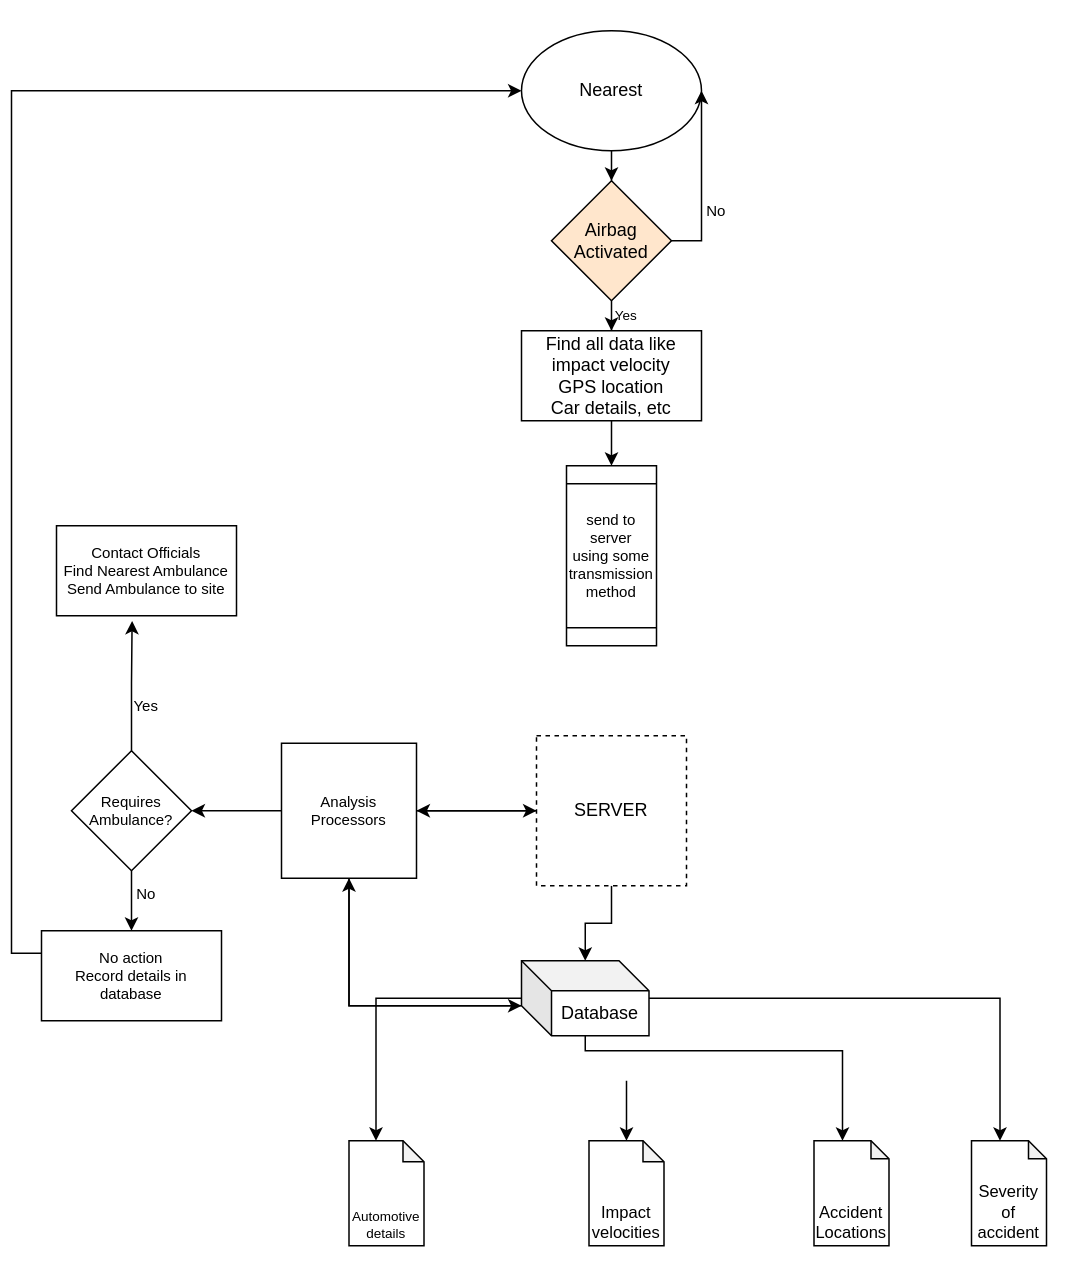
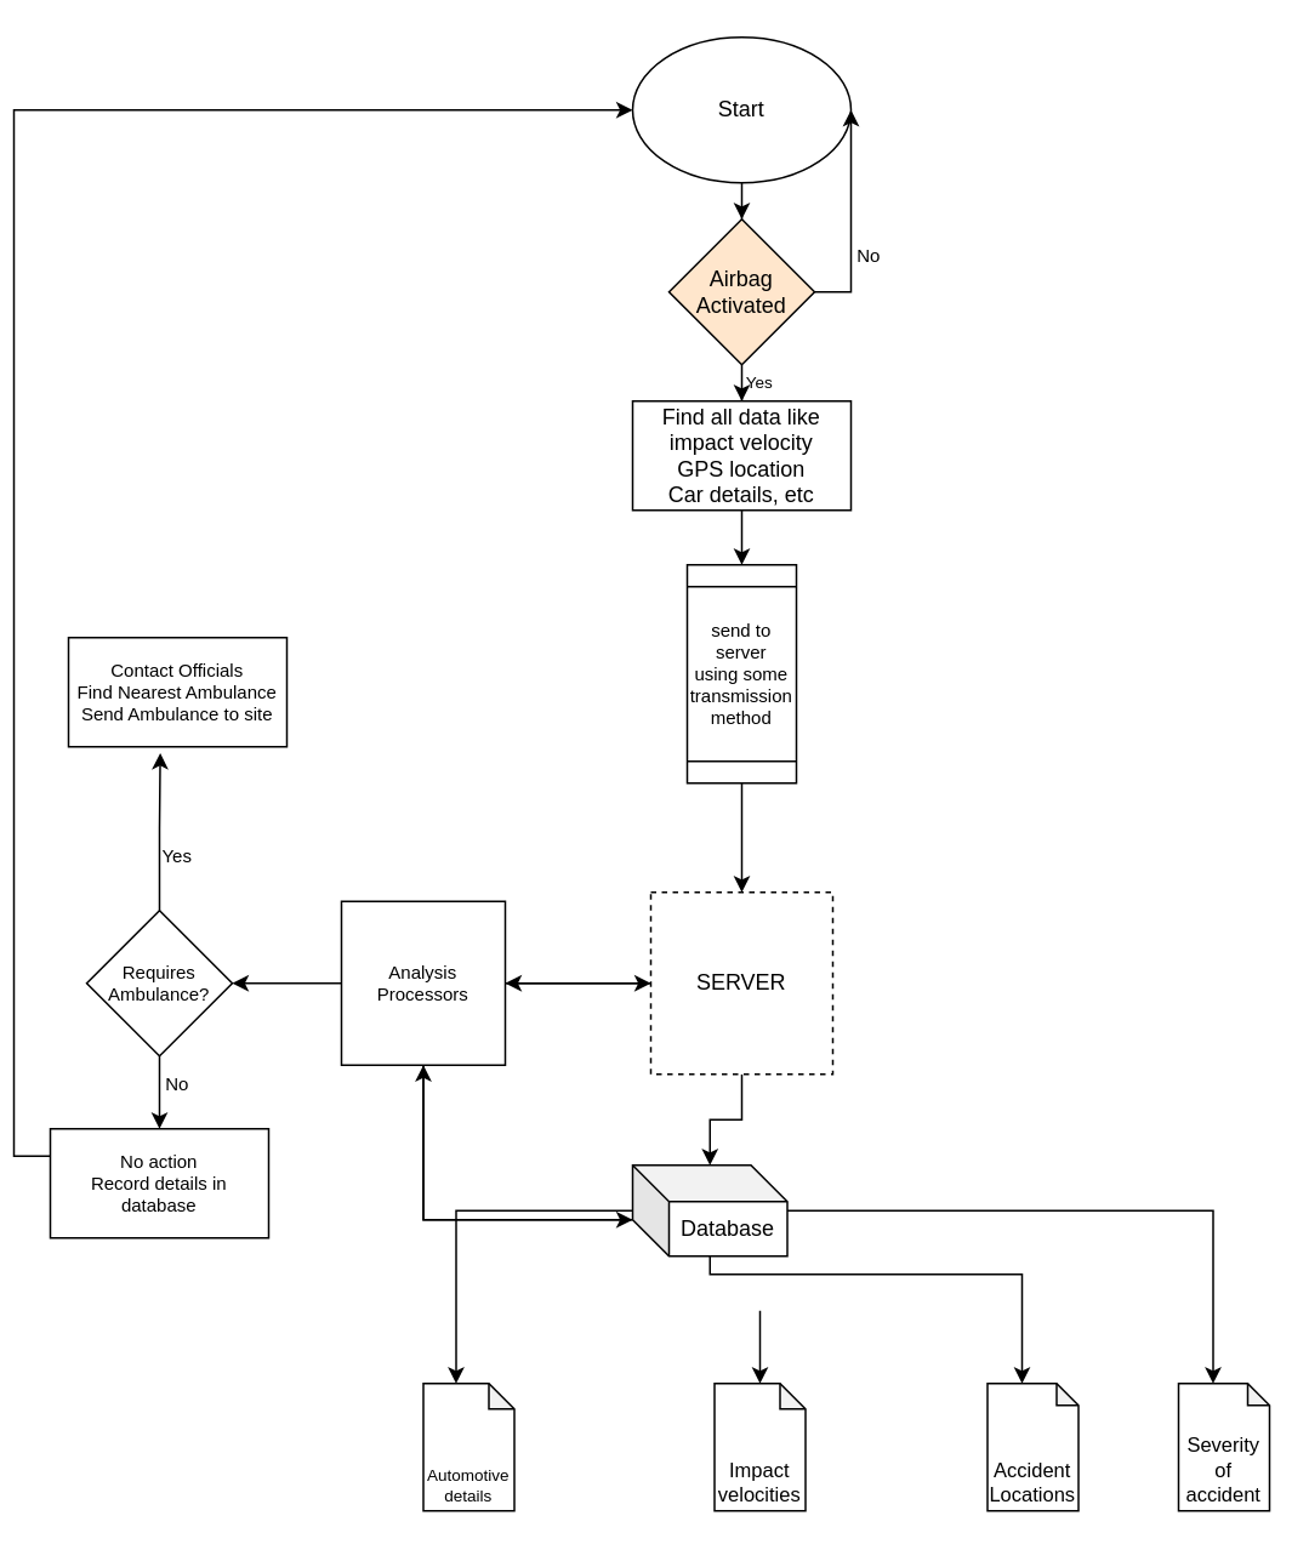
  <mxCell id="0" />
  <mxCell id="1" parent="0" />
  <mxCell id="2" style="edgeStyle=orthogonalEdgeStyle;rounded=0;orthogonalLoop=1;jettySize=auto;html=1;" edge="1" parent="1" source="3" target="6"><mxGeometry relative="1" as="geometry" /></mxCell>
- <mxCell id="3" value="Nearest" style="ellipse;whiteSpace=wrap;html=1;" vertex="1" parent="1"><mxGeometry x="340" y="20" width="120" height="80" as="geometry" /></mxCell>
+ <mxCell id="3" value="Start" style="ellipse;whiteSpace=wrap;html=1;" vertex="1" parent="1"><mxGeometry x="340" y="20" width="120" height="80" as="geometry" /></mxCell>
  <mxCell id="4" style="edgeStyle=orthogonalEdgeStyle;rounded=0;orthogonalLoop=1;jettySize=auto;html=1;" edge="1" parent="1" source="6" target="8"><mxGeometry relative="1" as="geometry" /></mxCell>
  <mxCell id="5" style="edgeStyle=orthogonalEdgeStyle;rounded=0;orthogonalLoop=1;jettySize=auto;html=1;exitX=1;exitY=0.5;exitDx=0;exitDy=0;entryX=1;entryY=0.5;entryDx=0;entryDy=0;fontSize=10;" edge="1" parent="1" source="6" target="3"><mxGeometry relative="1" as="geometry" /></mxCell>
  <mxCell id="6" value="Airbag Activated&lt;br&gt;" style="rhombus;whiteSpace=wrap;html=1;fillColor=#ffe6cc;" vertex="1" parent="1"><mxGeometry x="360" y="120" width="80" height="80" as="geometry" /></mxCell>
  <mxCell id="7" style="edgeStyle=orthogonalEdgeStyle;rounded=0;orthogonalLoop=1;jettySize=auto;html=1;" edge="1" parent="1" source="8" target="10"><mxGeometry relative="1" as="geometry" /></mxCell>
  <mxCell id="8" value="Find all data like&lt;br&gt;impact velocity&lt;br&gt;GPS location&lt;br&gt;Car details, etc&lt;br&gt;" style="rounded=0;whiteSpace=wrap;html=1;" vertex="1" parent="1"><mxGeometry x="340" y="220" width="120" height="60" as="geometry" /></mxCell>
+ <mxCell id="9" style="edgeStyle=orthogonalEdgeStyle;rounded=0;orthogonalLoop=1;jettySize=auto;html=1;entryX=0.5;entryY=0;entryDx=0;entryDy=0;" edge="1" parent="1" source="10" target="13"><mxGeometry relative="1" as="geometry" /></mxCell>
  <mxCell id="10" value="send to server&lt;br style=&quot;font-size: 10px;&quot;&gt;using some transmission method&lt;br style=&quot;font-size: 10px;&quot;&gt;" style="shape=process;whiteSpace=wrap;html=1;backgroundOutline=1;direction=south;fontSize=10;" vertex="1" parent="1"><mxGeometry x="370" y="310" width="60" height="120" as="geometry" /></mxCell>
  <mxCell id="11" style="edgeStyle=orthogonalEdgeStyle;rounded=0;orthogonalLoop=1;jettySize=auto;html=1;fontSize=10;" edge="1" parent="1" source="13" target="19"><mxGeometry relative="1" as="geometry" /></mxCell>
  <mxCell id="12" style="edgeStyle=orthogonalEdgeStyle;rounded=0;orthogonalLoop=1;jettySize=auto;html=1;entryX=1;entryY=0.5;entryDx=0;entryDy=0;fontSize=10;" edge="1" parent="1" source="13" target="27"><mxGeometry relative="1" as="geometry" /></mxCell>
  <mxCell id="13" value="SERVER" style="whiteSpace=wrap;html=1;aspect=fixed;dashed=1;" vertex="1" parent="1"><mxGeometry x="350" y="490" width="100" height="100" as="geometry" /></mxCell>
  <mxCell id="14" style="edgeStyle=orthogonalEdgeStyle;rounded=0;orthogonalLoop=1;jettySize=auto;html=1;entryX=0;entryY=0;entryDx=18;entryDy=0;entryPerimeter=0;fontSize=10;" edge="1" parent="1" source="19" target="22"><mxGeometry relative="1" as="geometry" /></mxCell>
  <mxCell id="15" style="edgeStyle=orthogonalEdgeStyle;rounded=0;orthogonalLoop=1;jettySize=auto;html=1;entryX=0;entryY=0;entryDx=19;entryDy=0;entryPerimeter=0;fontSize=10;" edge="1" parent="1" source="19" target="20"><mxGeometry relative="1" as="geometry"><Array as="points"><mxPoint x="554" y="700" /></Array></mxGeometry></mxCell>
  <mxCell id="16" style="edgeStyle=orthogonalEdgeStyle;rounded=0;orthogonalLoop=1;jettySize=auto;html=1;exitX=0;exitY=0;exitDx=70;exitDy=80;exitPerimeter=0;entryX=0.5;entryY=0;entryDx=0;entryDy=0;entryPerimeter=0;fontSize=10;" edge="1" parent="1" source="19" target="21"><mxGeometry relative="1" as="geometry" /></mxCell>
  <mxCell id="17" style="edgeStyle=orthogonalEdgeStyle;rounded=0;orthogonalLoop=1;jettySize=auto;html=1;entryX=0;entryY=0;entryDx=19;entryDy=0;entryPerimeter=0;fontSize=10;" edge="1" parent="1" source="19" target="35"><mxGeometry relative="1" as="geometry" /></mxCell>
  <mxCell id="18" style="edgeStyle=orthogonalEdgeStyle;rounded=0;orthogonalLoop=1;jettySize=auto;html=1;exitX=0;exitY=0;exitDx=0;exitDy=30;exitPerimeter=0;entryX=0.5;entryY=1;entryDx=0;entryDy=0;fontSize=10;" edge="1" parent="1" source="19" target="27"><mxGeometry relative="1" as="geometry" /></mxCell>
  <mxCell id="19" value="Database&lt;br&gt;" style="shape=cube;whiteSpace=wrap;html=1;boundedLbl=1;backgroundOutline=1;darkOpacity=0.05;darkOpacity2=0.1;" vertex="1" parent="1"><mxGeometry x="340" y="640" width="85" height="50" as="geometry" /></mxCell>
  <mxCell id="20" value="Accident Locations" style="shape=note;whiteSpace=wrap;html=1;backgroundOutline=1;darkOpacity=0.05;fontSize=11;verticalAlign=bottom;size=12;" vertex="1" parent="1"><mxGeometry x="535" y="760" width="50" height="70" as="geometry" /></mxCell>
  <mxCell id="21" value="Impact velocities" style="shape=note;whiteSpace=wrap;html=1;backgroundOutline=1;darkOpacity=0.05;fontSize=11;verticalAlign=bottom;size=14;" vertex="1" parent="1"><mxGeometry x="385" y="760" width="50" height="70" as="geometry" /></mxCell>
  <mxCell id="22" value="Automotive details" style="shape=note;whiteSpace=wrap;html=1;backgroundOutline=1;darkOpacity=0.05;fontSize=9;verticalAlign=bottom;size=14;" vertex="1" parent="1"><mxGeometry x="225" y="760" width="50" height="70" as="geometry" /></mxCell>
  <mxCell id="23" value="Yes" style="text;html=1;strokeColor=none;fillColor=none;align=center;verticalAlign=middle;whiteSpace=wrap;rounded=0;fontSize=9;" vertex="1" parent="1"><mxGeometry x="390" y="200" width="40" height="20" as="geometry" /></mxCell>
  <mxCell id="24" style="edgeStyle=orthogonalEdgeStyle;rounded=0;orthogonalLoop=1;jettySize=auto;html=1;fontSize=10;" edge="1" parent="1" source="27" target="30"><mxGeometry relative="1" as="geometry" /></mxCell>
  <mxCell id="25" style="edgeStyle=orthogonalEdgeStyle;rounded=0;orthogonalLoop=1;jettySize=auto;html=1;fontSize=10;" edge="1" parent="1" source="27" target="13"><mxGeometry relative="1" as="geometry" /></mxCell>
  <mxCell id="26" style="edgeStyle=orthogonalEdgeStyle;rounded=0;orthogonalLoop=1;jettySize=auto;html=1;exitX=0.5;exitY=1;exitDx=0;exitDy=0;fontSize=10;entryX=0;entryY=0;entryDx=0;entryDy=30;entryPerimeter=0;" edge="1" parent="1" source="27" target="19"><mxGeometry relative="1" as="geometry"><mxPoint x="225" y="680" as="targetPoint" /></mxGeometry></mxCell>
  <mxCell id="27" value="Analysis&lt;br&gt;Processors&lt;br&gt;" style="whiteSpace=wrap;html=1;aspect=fixed;fontSize=10;" vertex="1" parent="1"><mxGeometry x="180" y="495" width="90" height="90" as="geometry" /></mxCell>
  <mxCell id="28" style="edgeStyle=orthogonalEdgeStyle;rounded=0;orthogonalLoop=1;jettySize=auto;html=1;entryX=0.42;entryY=1.057;entryDx=0;entryDy=0;entryPerimeter=0;fontSize=10;" edge="1" parent="1" source="30" target="31"><mxGeometry relative="1" as="geometry" /></mxCell>
  <mxCell id="29" style="edgeStyle=orthogonalEdgeStyle;rounded=0;orthogonalLoop=1;jettySize=auto;html=1;entryX=0.5;entryY=0;entryDx=0;entryDy=0;fontSize=10;" edge="1" parent="1" source="30" target="34"><mxGeometry relative="1" as="geometry" /></mxCell>
  <mxCell id="30" value="Requires Ambulance?" style="rhombus;whiteSpace=wrap;html=1;fontSize=10;" vertex="1" parent="1"><mxGeometry x="40" y="500" width="80" height="80" as="geometry" /></mxCell>
  <mxCell id="31" value="Contact Officials&lt;br&gt;Find Nearest Ambulance&lt;br&gt;Send Ambulance to site&lt;br&gt;" style="rounded=0;whiteSpace=wrap;html=1;fontSize=10;" vertex="1" parent="1"><mxGeometry x="30" y="350" width="120" height="60" as="geometry" /></mxCell>
  <mxCell id="32" value="Yes" style="text;html=1;strokeColor=none;fillColor=none;align=center;verticalAlign=middle;whiteSpace=wrap;rounded=0;fontSize=10;" vertex="1" parent="1"><mxGeometry x="70" y="460" width="40" height="20" as="geometry" /></mxCell>
  <mxCell id="33" style="edgeStyle=orthogonalEdgeStyle;rounded=0;orthogonalLoop=1;jettySize=auto;html=1;exitX=0;exitY=0.25;exitDx=0;exitDy=0;entryX=0;entryY=0.5;entryDx=0;entryDy=0;fontSize=10;" edge="1" parent="1" source="34" target="3"><mxGeometry relative="1" as="geometry" /></mxCell>
  <mxCell id="34" value="No action&lt;br&gt;Record details in database&lt;br&gt;" style="rounded=0;whiteSpace=wrap;html=1;fontSize=10;" vertex="1" parent="1"><mxGeometry x="20" y="620" width="120" height="60" as="geometry" /></mxCell>
  <mxCell id="35" value="Severity of accident" style="shape=note;whiteSpace=wrap;html=1;backgroundOutline=1;darkOpacity=0.05;fontSize=11;verticalAlign=bottom;size=12;" vertex="1" parent="1"><mxGeometry x="640" y="760" width="50" height="70" as="geometry" /></mxCell>
  <mxCell id="36" value="No" style="text;html=1;strokeColor=none;fillColor=none;align=center;verticalAlign=middle;whiteSpace=wrap;rounded=0;fontSize=10;" vertex="1" parent="1"><mxGeometry x="70" y="585" width="40" height="20" as="geometry" /></mxCell>
  <mxCell id="37" value="No" style="text;html=1;strokeColor=none;fillColor=none;align=center;verticalAlign=middle;whiteSpace=wrap;rounded=0;fontSize=10;" vertex="1" parent="1"><mxGeometry x="450" y="130" width="40" height="20" as="geometry" /></mxCell>
